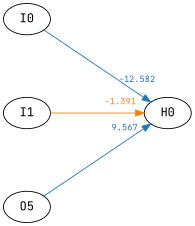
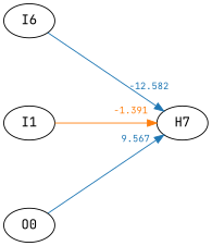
  digraph {
    fontname="JetBrains Mono"
    nodesep=1
    rankdir=LR
    ranksep="1.5 equally"
    splines=false
    node [fontname="JetBrains Mono"]
    edge [color="#1f77b4" fontcolor="#1f77b4" fontname="JetBrains Mono" fontsize=10 labeldistance=3]
-   I0
+   I0 [label=I6]
    I1
-   H0
-   O0 [label=O5]
+   H0 [label=H7]
+   O0
    subgraph sub_1 {
      rank=same
      I0
      I1
    }
    subgraph sub_2 {
      rank=same
      H0
    }
    subgraph sub_3 {
      rank=same
      O0
    }
    I0 -> H0 [headlabel=-12.582]
    I1 -> H0 [color="#ff7f0e" fontcolor="#ff7f0e" headlabel=-1.391]
    O0 -> H0 [headlabel=9.567]
  }
